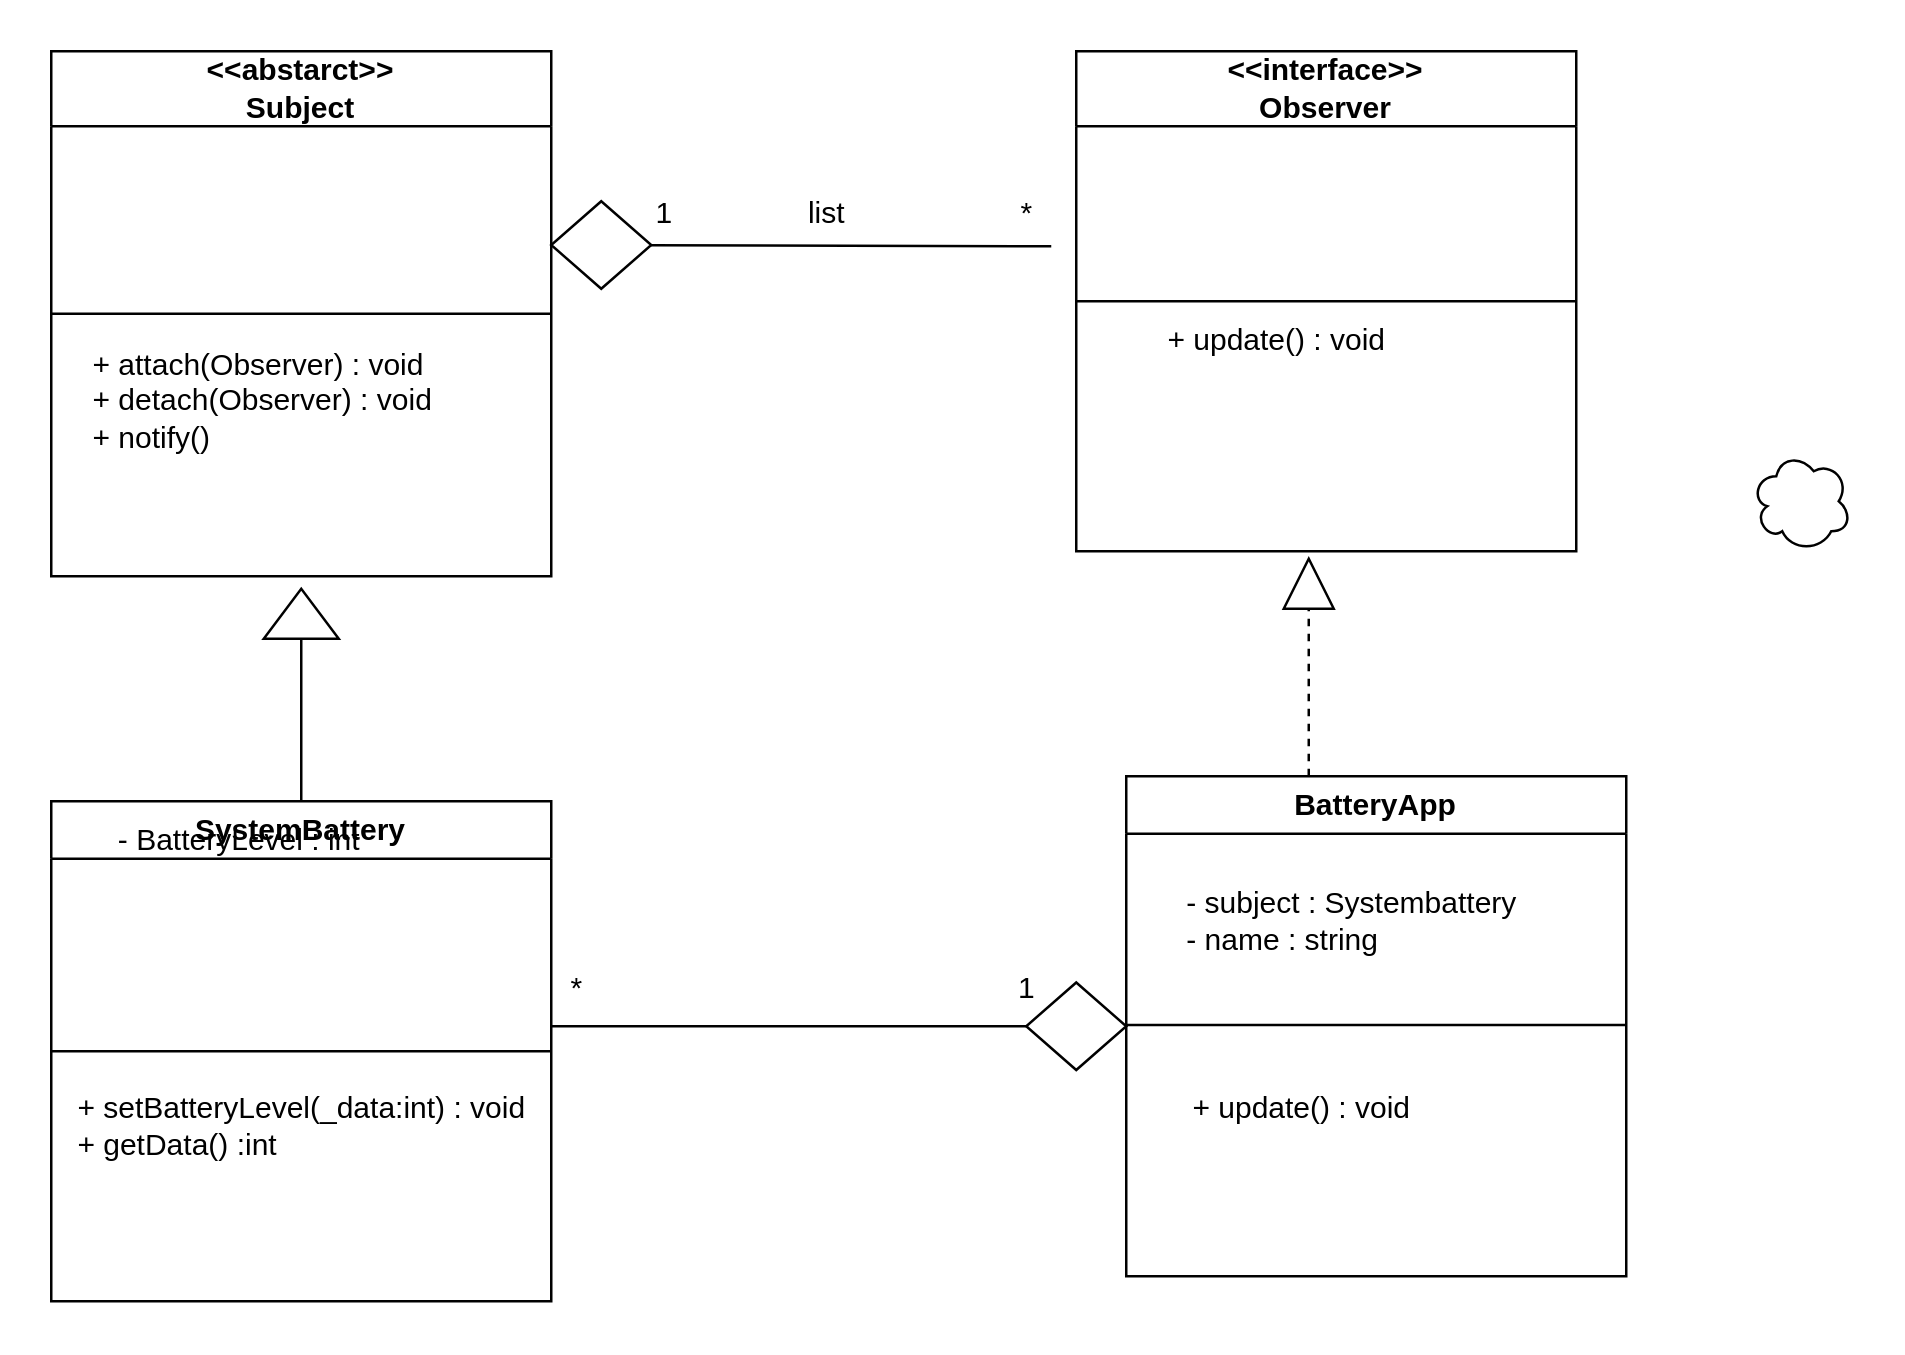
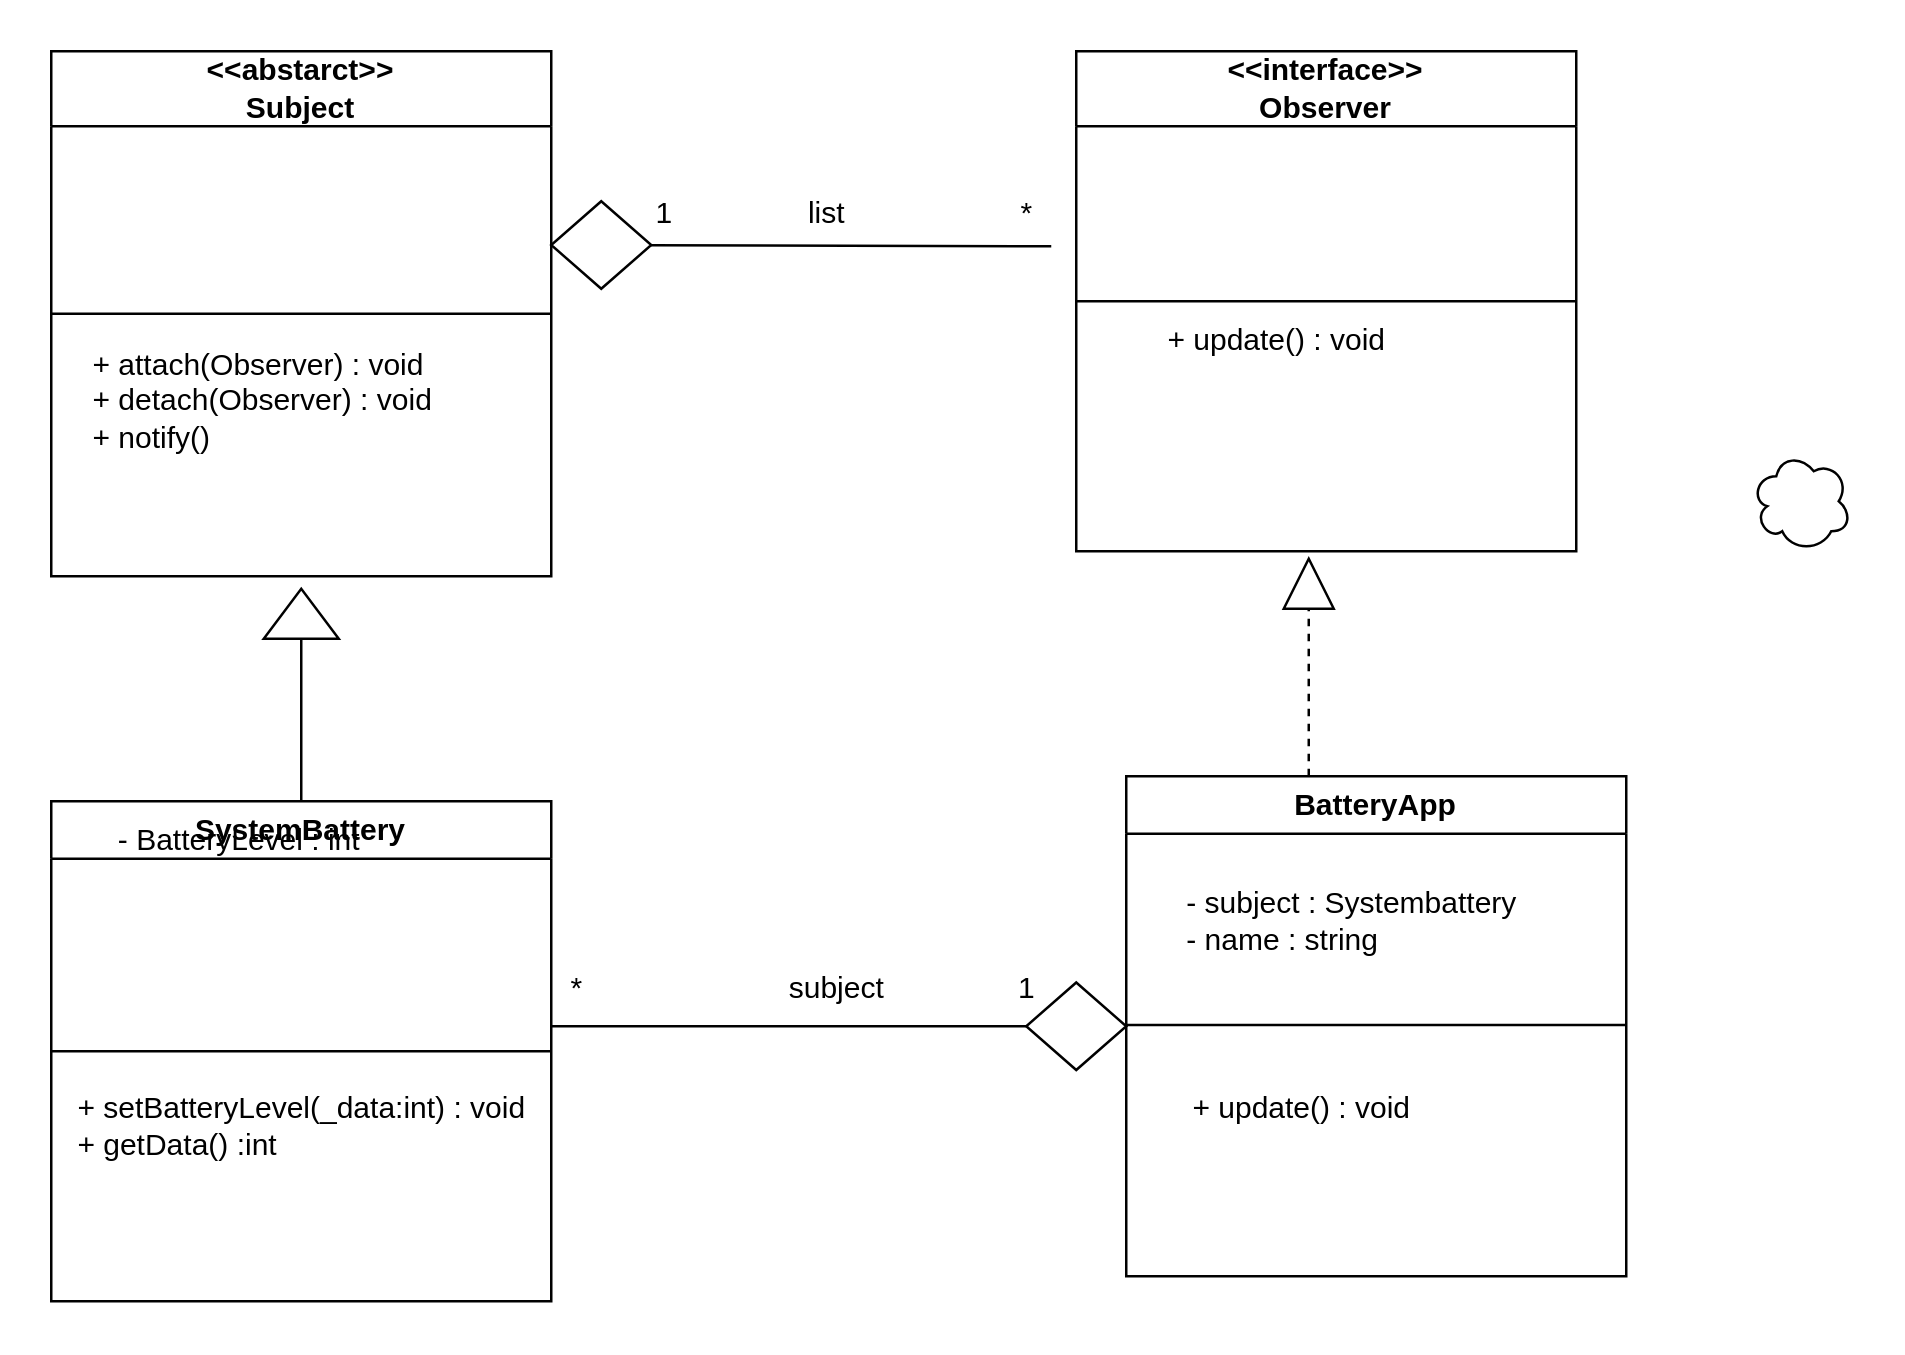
  <mxCell id="0" />
  <mxCell id="1" parent="0" />
  <mxCell id="2" value="&lt;div&gt;&amp;lt;&amp;lt;abstarct&amp;gt;&amp;gt;&lt;br&gt;&lt;/div&gt;&lt;div&gt;Subject&lt;/div&gt;" style="swimlane;whiteSpace=wrap;html=1;startSize=30;" vertex="1" parent="1"><mxGeometry x="20" y="20" width="200" height="210" as="geometry"><mxRectangle x="100" y="340" width="140" height="30" as="alternateBounds" /></mxGeometry></mxCell>
  <mxCell id="3" value="&lt;div align=&quot;left&quot;&gt;+ attach(Observer) : void&lt;/div&gt;&lt;div align=&quot;left&quot;&gt;+ detach(Observer) : void&lt;/div&gt;&lt;div align=&quot;left&quot;&gt;+ notify()&lt;br&gt;&lt;/div&gt;" style="text;html=1;align=left;verticalAlign=middle;resizable=0;points=[];autosize=1;strokeColor=none;fillColor=none;" vertex="1" parent="2"><mxGeometry x="15" y="110" width="160" height="60" as="geometry" /></mxCell>
  <mxCell id="4" value="&lt;div&gt;&amp;lt;&amp;lt;interface&amp;gt;&amp;gt;&lt;br&gt;&lt;/div&gt;&lt;div&gt;Observer&lt;/div&gt;" style="swimlane;whiteSpace=wrap;html=1;startSize=30;" vertex="1" parent="1"><mxGeometry x="430" y="20" width="200" height="200" as="geometry" /></mxCell>
  <mxCell id="5" value="" style="endArrow=none;html=1;rounded=0;entryX=1;entryY=0.5;entryDx=0;entryDy=0;exitX=0;exitY=0.5;exitDx=0;exitDy=0;" edge="1" parent="1" source="2" target="2"><mxGeometry width="50" height="50" relative="1" as="geometry"><mxPoint x="30" y="129.5" as="sourcePoint" /><mxPoint x="120" y="129.5" as="targetPoint" /></mxGeometry></mxCell>
  <mxCell id="6" value="SystemBattery" style="swimlane;whiteSpace=wrap;html=1;" vertex="1" parent="1"><mxGeometry x="20" y="320" width="200" height="200" as="geometry" /></mxCell>
  <mxCell id="7" value="&lt;div&gt;- BatteryLevel : int&lt;/div&gt;&lt;div&gt;&lt;br&gt;&lt;/div&gt;" style="text;html=1;align=center;verticalAlign=middle;resizable=0;points=[];autosize=1;strokeColor=none;fillColor=none;" vertex="1" parent="6"><mxGeometry x="15" y="3" width="120" height="40" as="geometry" /></mxCell>
  <mxCell id="8" value="&lt;div&gt;+ setBatteryLevel(_data:int) : void&lt;/div&gt;&lt;div align=&quot;left&quot;&gt;+ getData() :int&lt;br&gt;&lt;/div&gt;" style="text;html=1;align=center;verticalAlign=middle;resizable=0;points=[];autosize=1;strokeColor=none;fillColor=none;" vertex="1" parent="6"><mxGeometry y="110" width="200" height="40" as="geometry" /></mxCell>
  <mxCell id="9" value="" style="endArrow=none;html=1;rounded=0;" edge="1" parent="1" target="10"><mxGeometry width="50" height="50" relative="1" as="geometry"><mxPoint x="120" y="320" as="sourcePoint" /><mxPoint x="120" y="250" as="targetPoint" /></mxGeometry></mxCell>
  <mxCell id="10" value="" style="triangle;whiteSpace=wrap;html=1;rotation=-90;" vertex="1" parent="1"><mxGeometry x="110" y="230" width="20" height="30" as="geometry" /></mxCell>
  <mxCell id="11" value="" style="endArrow=none;html=1;rounded=0;entryX=1;entryY=0.5;entryDx=0;entryDy=0;exitX=0;exitY=0.5;exitDx=0;exitDy=0;" edge="1" parent="1" source="6" target="6"><mxGeometry width="50" height="50" relative="1" as="geometry"><mxPoint x="30" y="420" as="sourcePoint" /><mxPoint x="130" y="420" as="targetPoint" /></mxGeometry></mxCell>
  <mxCell id="12" value="" style="endArrow=none;html=1;rounded=0;entryX=1;entryY=0.5;entryDx=0;entryDy=0;exitX=0;exitY=0.5;exitDx=0;exitDy=0;" edge="1" parent="1" source="4" target="4"><mxGeometry width="50" height="50" relative="1" as="geometry"><mxPoint x="430" y="130" as="sourcePoint" /><mxPoint x="550" y="100" as="targetPoint" /></mxGeometry></mxCell>
  <mxCell id="13" value="&lt;div&gt;+ update() : void&lt;/div&gt;&lt;div&gt;&lt;br&gt;&lt;/div&gt;" style="text;html=1;align=center;verticalAlign=middle;resizable=0;points=[];autosize=1;strokeColor=none;fillColor=none;" vertex="1" parent="1"><mxGeometry x="455" y="123" width="110" height="40" as="geometry" /></mxCell>
  <mxCell id="14" value="BatteryApp" style="swimlane;whiteSpace=wrap;html=1;" vertex="1" parent="1"><mxGeometry x="450" y="310" width="200" height="200" as="geometry" /></mxCell>
  <mxCell id="15" value="" style="endArrow=none;html=1;rounded=0;" edge="1" parent="14"><mxGeometry width="50" height="50" relative="1" as="geometry"><mxPoint y="99.5" as="sourcePoint" /><mxPoint x="200" y="99.5" as="targetPoint" /></mxGeometry></mxCell>
  <mxCell id="16" value="+ update() : void" style="text;html=1;align=center;verticalAlign=middle;resizable=0;points=[];autosize=1;strokeColor=none;fillColor=none;" vertex="1" parent="14"><mxGeometry x="15" y="118" width="110" height="30" as="geometry" /></mxCell>
  <mxCell id="17" value="&lt;div&gt;- subject : Systembattery&lt;/div&gt;&lt;div align=&quot;left&quot;&gt;- name : string&lt;br&gt;&lt;/div&gt;" style="text;html=1;align=center;verticalAlign=middle;resizable=0;points=[];autosize=1;strokeColor=none;fillColor=none;" vertex="1" parent="14"><mxGeometry x="15" y="38" width="150" height="40" as="geometry" /></mxCell>
  <mxCell id="18" value="" style="endArrow=none;html=1;rounded=0;dashed=1;" edge="1" parent="1" target="19"><mxGeometry width="50" height="50" relative="1" as="geometry"><mxPoint x="523" y="310" as="sourcePoint" /><mxPoint x="320" y="270" as="targetPoint" /><Array as="points"><mxPoint x="523" y="310" /></Array></mxGeometry></mxCell>
  <mxCell id="19" value="" style="triangle;whiteSpace=wrap;html=1;rotation=-90;" vertex="1" parent="1"><mxGeometry x="513" y="223" width="20" height="20" as="geometry" /></mxCell>
  <mxCell id="20" value="" style="endArrow=none;html=1;rounded=0;" edge="1" parent="1" source="21"><mxGeometry width="50" height="50" relative="1" as="geometry"><mxPoint x="260" y="95" as="sourcePoint" /><mxPoint x="420" y="98" as="targetPoint" /></mxGeometry></mxCell>
  <mxCell id="21" value="" style="rhombus;whiteSpace=wrap;html=1;" vertex="1" parent="1"><mxGeometry x="220" y="80" width="40" height="35" as="geometry" /></mxCell>
  <mxCell id="22" value="list" style="text;html=1;align=center;verticalAlign=middle;resizable=0;points=[];autosize=1;strokeColor=none;fillColor=none;" vertex="1" parent="1"><mxGeometry x="310" y="70" width="40" height="30" as="geometry" /></mxCell>
  <mxCell id="23" value="1" style="text;html=1;align=center;verticalAlign=middle;resizable=0;points=[];autosize=1;strokeColor=none;fillColor=none;" vertex="1" parent="1"><mxGeometry x="250" y="70" width="30" height="30" as="geometry" /></mxCell>
  <mxCell id="24" value="*" style="text;html=1;align=center;verticalAlign=middle;resizable=0;points=[];autosize=1;strokeColor=none;fillColor=none;" vertex="1" parent="1"><mxGeometry x="395" y="70" width="30" height="30" as="geometry" /></mxCell>
  <mxCell id="25" value="" style="ellipse;shape=cloud;whiteSpace=wrap;html=1;" vertex="1" parent="1"><mxGeometry x="700" y="180" width="40" height="40" as="geometry" /></mxCell>
  <mxCell id="26" value="" style="endArrow=none;html=1;rounded=0;" edge="1" parent="1" target="27"><mxGeometry width="50" height="50" relative="1" as="geometry"><mxPoint x="220" y="410" as="sourcePoint" /><mxPoint x="400" y="430" as="targetPoint" /></mxGeometry></mxCell>
  <mxCell id="27" value="" style="rhombus;whiteSpace=wrap;html=1;" vertex="1" parent="1"><mxGeometry x="410" y="392.5" width="40" height="35" as="geometry" /></mxCell>
+ <mxCell id="28" value="subject" style="text;html=1;align=center;verticalAlign=middle;resizable=0;points=[];autosize=1;strokeColor=none;fillColor=none;" vertex="1" parent="1"><mxGeometry x="304" y="380" width="60" height="30" as="geometry" /></mxCell>
  <mxCell id="29" value="1" style="text;html=1;align=center;verticalAlign=middle;resizable=0;points=[];autosize=1;strokeColor=none;fillColor=none;" vertex="1" parent="1"><mxGeometry x="395" y="380" width="30" height="30" as="geometry" /></mxCell>
  <mxCell id="30" value="*" style="text;html=1;align=center;verticalAlign=middle;resizable=0;points=[];autosize=1;strokeColor=none;fillColor=none;" vertex="1" parent="1"><mxGeometry x="215" y="380" width="30" height="30" as="geometry" /></mxCell>
